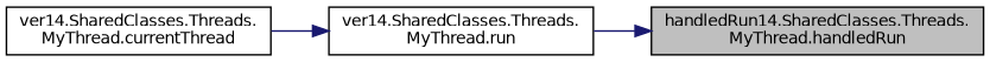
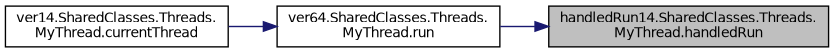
  digraph {
    rankdir=RL
    node [color=black fillcolor=white fontname=Helvetica fontsize=10 shape=record style=filled]
    edge [color=midnightblue dir=back fontname=Helvetica fontsize=10 labelfontname=Helvetica labelfontsize=10 style=solid]
    n1 [fillcolor=grey75 fontcolor=black height=0.2 label="handledRun14.SharedClasses.Threads.\lMyThread.handledRun" width=0.4]
-   n2 [height=0.2 label="ver14.SharedClasses.Threads.\lMyThread.run" width=0.4]
+   n2 [height=0.2 label="ver64.SharedClasses.Threads.\lMyThread.run" width=0.4]
    n3 [height=0.2 label="ver14.SharedClasses.Threads.\lMyThread.currentThread" width=0.4]
    n1 -> n2
    n2 -> n3
  }
